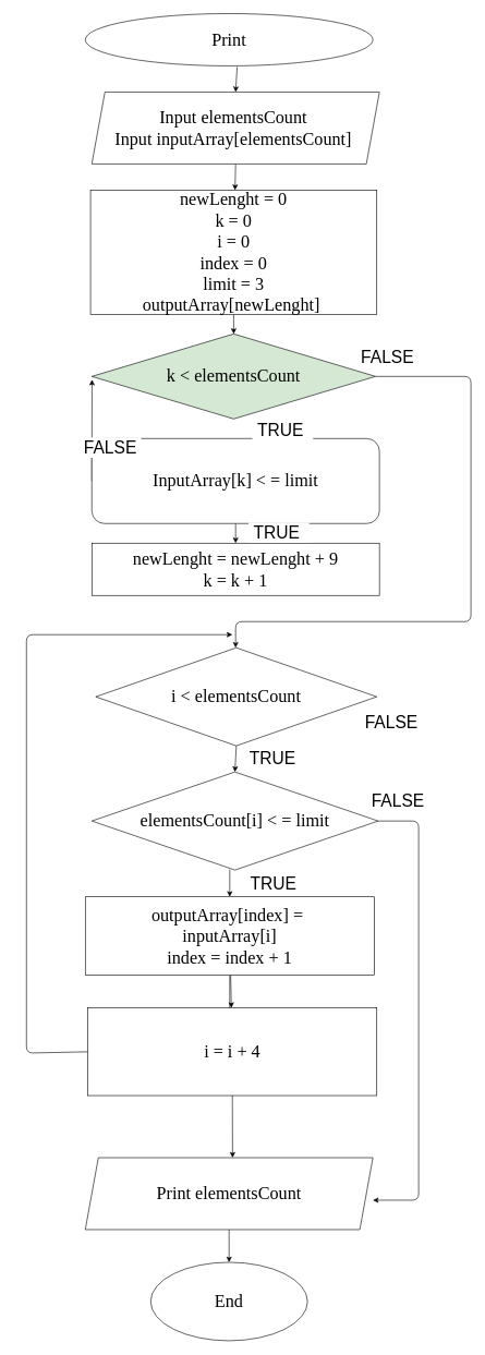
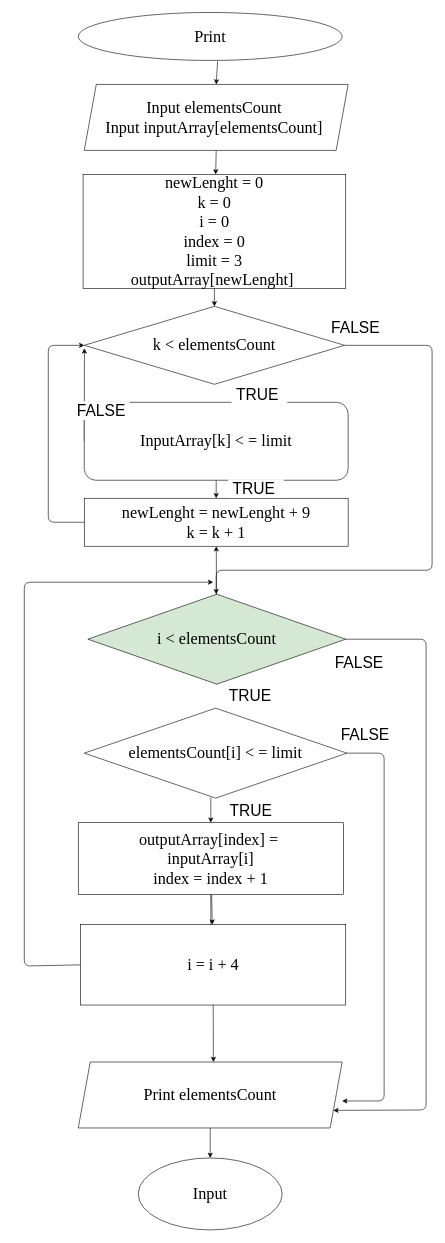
  <mxCell id="0" />
  <mxCell id="1" parent="0" />
  <mxCell id="2" value="" style="edgeStyle=none;html=1;exitX=0.5;exitY=1;exitDx=0;exitDy=0;" parent="1" source="20" target="6" edge="1"><mxGeometry relative="1" as="geometry"><mxPoint x="359" y="240" as="sourcePoint" /></mxGeometry></mxCell>
  <mxCell id="3" style="edgeStyle=none;html=1;exitX=0.528;exitY=1.019;exitDx=0;exitDy=0;entryX=0.5;entryY=0;entryDx=0;entryDy=0;fontSize=14;exitPerimeter=0;" parent="1" source="4" target="20" edge="1"><mxGeometry relative="1" as="geometry" /></mxCell>
  <mxCell id="4" value="Print" style="ellipse;whiteSpace=wrap;html=1;fontFamily=Fira Code;fontSize=27;" parent="1" vertex="1"><mxGeometry x="130" y="20" width="440" height="80" as="geometry" /></mxCell>
  <mxCell id="5" value="" style="edgeStyle=none;html=1;" parent="1" source="6" target="8" edge="1"><mxGeometry relative="1" as="geometry" /></mxCell>
  <mxCell id="6" value="newLenght = 0&lt;br&gt;k = 0&lt;br&gt;i = 0&lt;br&gt;index = 0&lt;br&gt;limit = 3&lt;br&gt;outputArray[newLenght]&amp;nbsp;" style="whiteSpace=wrap;html=1;fontSize=27;fontFamily=Fira Code;" parent="1" vertex="1"><mxGeometry x="138" y="290" width="438" height="190" as="geometry" /></mxCell>
  <mxCell id="7" style="edgeStyle=none;html=1;exitX=1;exitY=0.5;exitDx=0;exitDy=0;fontSize=30;" parent="1" source="8" edge="1"><mxGeometry relative="1" as="geometry"><mxPoint x="360" y="990" as="targetPoint" /><Array as="points"><mxPoint x="720" y="575" /><mxPoint x="720" y="950" /><mxPoint x="360" y="950" /></Array></mxGeometry></mxCell>
- <mxCell id="8" value="k &amp;lt;&amp;nbsp;&lt;span style=&quot;font-family: &amp;#34;fira code&amp;#34;&quot;&gt;elementsC&lt;/span&gt;&lt;span style=&quot;font-family: &amp;#34;fira code&amp;#34;&quot;&gt;ount&lt;/span&gt;" style="rhombus;whiteSpace=wrap;html=1;fontSize=27;fontFamily=Fira Code;fillColor=#d5e8d4;" parent="1" vertex="1"><mxGeometry x="140" y="510" width="434" height="130" as="geometry" /></mxCell>
+ <mxCell id="8" value="k &amp;lt;&amp;nbsp;&lt;span style=&quot;font-family: &amp;#34;fira code&amp;#34;&quot;&gt;elementsC&lt;/span&gt;&lt;span style=&quot;font-family: &amp;#34;fira code&amp;#34;&quot;&gt;ount&lt;/span&gt;" style="rhombus;whiteSpace=wrap;html=1;fontSize=27;fontFamily=Fira Code;" parent="1" vertex="1"><mxGeometry x="140" y="510" width="434" height="130" as="geometry" /></mxCell>
  <mxCell id="9" value="" style="edgeStyle=none;html=1;" parent="1" edge="1"><mxGeometry relative="1" as="geometry"><mxPoint x="351" y="1329.14" as="sourcePoint" /><mxPoint x="351" y="1371" as="targetPoint" /></mxGeometry></mxCell>
  <mxCell id="10" value="&lt;font style=&quot;font-size: 26px&quot;&gt;&amp;nbsp;TRUE&amp;nbsp;&amp;nbsp;&lt;/font&gt;" style="edgeLabel;html=1;align=center;verticalAlign=middle;resizable=0;points=[];fontSize=11;" parent="9" vertex="1" connectable="0"><mxGeometry x="-0.337" y="1" relative="1" as="geometry"><mxPoint x="68" y="8" as="offset" /></mxGeometry></mxCell>
  <mxCell id="11" style="edgeStyle=none;html=1;exitX=1;exitY=0.5;exitDx=0;exitDy=0;" edge="1" parent="1" source="12"><mxGeometry relative="1" as="geometry"><mxPoint x="570" y="1835" as="targetPoint" /><Array as="points"><mxPoint x="640" y="1255" /><mxPoint x="640" y="1835" /></Array></mxGeometry></mxCell>
  <mxCell id="12" value="&lt;span&gt;elementsCount[i] &amp;lt; = limit&lt;/span&gt;" style="rhombus;whiteSpace=wrap;html=1;fontSize=27;fontFamily=Fira Code;" parent="1" vertex="1"><mxGeometry x="140" y="1180" width="438" height="150" as="geometry" /></mxCell>
  <mxCell id="13" value="" style="edgeStyle=none;html=1;fontSize=26;" parent="1" source="15" edge="1"><mxGeometry relative="1" as="geometry"><mxPoint x="351" y="1651" as="targetPoint" /></mxGeometry></mxCell>
  <mxCell id="14" value="" style="edgeStyle=none;html=1;" edge="1" parent="1" source="15" target="18"><mxGeometry relative="1" as="geometry" /></mxCell>
  <mxCell id="15" value="outputArray[index] =&amp;nbsp;&lt;br&gt;inputArray[i]&lt;br&gt;index = index + 1" style="whiteSpace=wrap;html=1;fontSize=27;fontFamily=Fira Code;" parent="1" vertex="1"><mxGeometry x="130" y="1371" width="442" height="120" as="geometry" /></mxCell>
  <mxCell id="16" style="edgeStyle=none;html=1;exitX=0;exitY=0.5;exitDx=0;exitDy=0;" edge="1" parent="1" source="18"><mxGeometry relative="1" as="geometry"><mxPoint x="355" y="970" as="targetPoint" /><Array as="points"><mxPoint x="40" y="1610" /><mxPoint x="40" y="970" /></Array></mxGeometry></mxCell>
  <mxCell id="17" style="edgeStyle=none;html=1;exitX=0.5;exitY=1;exitDx=0;exitDy=0;" edge="1" parent="1" source="18"><mxGeometry relative="1" as="geometry"><mxPoint x="355.333" y="1770" as="targetPoint" /></mxGeometry></mxCell>
  <mxCell id="18" value="i = i + 4" style="whiteSpace=wrap;html=1;fontSize=27;fontFamily=Fira Code;" parent="1" vertex="1"><mxGeometry x="134" y="1541" width="442" height="134" as="geometry" /></mxCell>
- <mxCell id="19" value="End" style="ellipse;whiteSpace=wrap;html=1;fontSize=27;fontFamily=Fira Code;" parent="1" vertex="1"><mxGeometry x="230" y="1930" width="240" height="120" as="geometry" /></mxCell>
+ <mxCell id="19" value="Input" style="ellipse;whiteSpace=wrap;html=1;fontSize=27;fontFamily=Fira Code;" parent="1" vertex="1"><mxGeometry x="230" y="1930" width="240" height="120" as="geometry" /></mxCell>
  <mxCell id="20" value="&lt;span style=&quot;font-size: 27px ; font-family: &amp;#34;fira code&amp;#34;&quot;&gt;Input elementsC&lt;/span&gt;&lt;span style=&quot;font-family: &amp;#34;fira code&amp;#34; ; font-size: 27px&quot;&gt;ount&lt;/span&gt;&lt;span style=&quot;font-family: &amp;#34;fira code&amp;#34; ; font-size: 27px&quot;&gt;&amp;nbsp;&lt;/span&gt;&lt;br style=&quot;font-family: &amp;#34;fira code&amp;#34; ; font-size: 27px&quot;&gt;&lt;span style=&quot;font-family: &amp;#34;fira code&amp;#34; ; font-size: 27px&quot;&gt;Input input&lt;/span&gt;&lt;font face=&quot;fira code&quot;&gt;&lt;span style=&quot;font-size: 27px&quot;&gt;Array[&lt;/span&gt;&lt;/font&gt;&lt;span style=&quot;font-size: 27px ; font-family: &amp;#34;fira code&amp;#34;&quot;&gt;elementsC&lt;/span&gt;&lt;span style=&quot;font-family: &amp;#34;fira code&amp;#34; ; font-size: 27px&quot;&gt;ount&lt;/span&gt;&lt;font face=&quot;fira code&quot;&gt;&lt;span style=&quot;font-size: 27px&quot;&gt;]&amp;nbsp;&lt;/span&gt;&lt;/font&gt;" style="shape=parallelogram;perimeter=parallelogramPerimeter;whiteSpace=wrap;html=1;fixedSize=1;" parent="1" vertex="1"><mxGeometry x="140" y="140" width="440" height="110" as="geometry" /></mxCell>
  <mxCell id="21" style="edgeStyle=none;html=1;exitX=0.5;exitY=1;exitDx=0;exitDy=0;fontSize=30;" parent="1" source="23" edge="1"><mxGeometry relative="1" as="geometry"><mxPoint x="360" y="830" as="targetPoint" /></mxGeometry></mxCell>
  <mxCell id="22" style="edgeStyle=none;html=1;exitX=0;exitY=0.5;exitDx=0;exitDy=0;fontSize=30;" parent="1" source="23" edge="1"><mxGeometry relative="1" as="geometry"><mxPoint x="140.286" y="580" as="targetPoint" /></mxGeometry></mxCell>
  <mxCell id="23" value="&lt;span style=&quot;font-family: &amp;#34;fira code&amp;#34; ; font-size: 27px&quot;&gt;InputArray[k] &amp;lt; = limit&lt;/span&gt;" style="whiteSpace=wrap;html=1;fontSize=14;rounded=1;" parent="1" vertex="1"><mxGeometry x="140" y="670" width="440" height="130" as="geometry" /></mxCell>
  <mxCell id="24" value="&lt;font style=&quot;font-size: 26px&quot;&gt;&amp;nbsp;TRUE&amp;nbsp;&amp;nbsp;&lt;/font&gt;" style="edgeLabel;html=1;align=center;verticalAlign=middle;resizable=0;points=[];fontSize=11;" parent="1" vertex="1" connectable="0"><mxGeometry x="430" y="1210" as="geometry"><mxPoint x="1" y="-554" as="offset" /></mxGeometry></mxCell>
+ <mxCell id="25" style="edgeStyle=none;html=1;exitX=0;exitY=0.5;exitDx=0;exitDy=0;fontSize=30;entryX=0;entryY=0.5;entryDx=0;entryDy=0;" parent="1" source="26" target="8" edge="1"><mxGeometry relative="1" as="geometry"><mxPoint x="80" y="570" as="targetPoint" /><Array as="points"><mxPoint x="80" y="870" /><mxPoint x="80" y="575" /></Array></mxGeometry></mxCell>
  <mxCell id="26" value="newLenght&amp;nbsp;= newLenght + 9&lt;br&gt;k = k + 1" style="whiteSpace=wrap;html=1;fontSize=27;fontFamily=Fira Code;" parent="1" vertex="1"><mxGeometry x="140" y="830" width="440" height="80" as="geometry" /></mxCell>
  <mxCell id="27" value="&lt;font style=&quot;font-size: 26px&quot;&gt;&amp;nbsp;TRUE&amp;nbsp;&amp;nbsp;&lt;/font&gt;" style="edgeLabel;html=1;align=center;verticalAlign=middle;resizable=0;points=[];fontSize=11;" parent="1" vertex="1" connectable="0"><mxGeometry x="670" y="810" as="geometry"><mxPoint x="-245" y="3" as="offset" /></mxGeometry></mxCell>
  <mxCell id="28" value="&amp;nbsp;FALSE&amp;nbsp;" style="edgeLabel;html=1;align=center;verticalAlign=middle;resizable=0;points=[];fontSize=26;" parent="1" vertex="1" connectable="0"><mxGeometry x="20" y="850.001" as="geometry"><mxPoint x="571" y="-305" as="offset" /></mxGeometry></mxCell>
  <mxCell id="29" value="&amp;nbsp;FALSE&amp;nbsp;" style="edgeLabel;html=1;align=center;verticalAlign=middle;resizable=0;points=[];fontSize=26;" parent="1" vertex="1" connectable="0"><mxGeometry x="40" y="870.001" as="geometry"><mxPoint x="127" y="-187" as="offset" /></mxGeometry></mxCell>
- <mxCell id="30" style="edgeStyle=none;html=1;exitX=0.5;exitY=1;exitDx=0;exitDy=0;entryX=0.5;entryY=0;entryDx=0;entryDy=0;fontSize=30;" parent="1" source="32" target="12" edge="1"><mxGeometry relative="1" as="geometry" /></mxCell>
- <mxCell id="32" value="&lt;span&gt;i &amp;lt; elementsCount&lt;/span&gt;" style="rhombus;whiteSpace=wrap;html=1;fontSize=27;fontFamily=Fira Code;" parent="1" vertex="1"><mxGeometry x="146" y="990" width="430" height="150" as="geometry" /></mxCell>
+ <mxCell id="30" style="edgeStyle=none;html=1;exitX=0.5;exitY=1;exitDx=0;exitDy=0;fontSize=30;" parent="1" source="32" target="26" edge="1"><mxGeometry relative="1" as="geometry" /></mxCell>
+ <mxCell id="31" style="edgeStyle=none;html=1;exitX=1;exitY=0.5;exitDx=0;exitDy=0;entryX=1;entryY=0.75;entryDx=0;entryDy=0;" edge="1" parent="1" source="32" target="34"><mxGeometry relative="1" as="geometry"><mxPoint x="570" y="1850" as="targetPoint" /><Array as="points"><mxPoint x="710" y="1065" /><mxPoint x="710" y="1850" /></Array></mxGeometry></mxCell>
+ <mxCell id="32" value="&lt;span&gt;i &amp;lt; elementsCount&lt;/span&gt;" style="rhombus;whiteSpace=wrap;html=1;fontSize=27;fontFamily=Fira Code;fillColor=#d5e8d4;" parent="1" vertex="1"><mxGeometry x="146" y="990" width="430" height="150" as="geometry" /></mxCell>
  <mxCell id="33" style="edgeStyle=none;html=1;exitX=0.5;exitY=1;exitDx=0;exitDy=0;" edge="1" parent="1" source="34"><mxGeometry relative="1" as="geometry"><mxPoint x="350" y="1930" as="targetPoint" /></mxGeometry></mxCell>
  <mxCell id="34" value="&lt;font face=&quot;fira code&quot;&gt;&lt;span style=&quot;font-size: 27px&quot;&gt;Print elementsCount&lt;/span&gt;&lt;/font&gt;" style="shape=parallelogram;perimeter=parallelogramPerimeter;whiteSpace=wrap;html=1;fixedSize=1;" vertex="1" parent="1"><mxGeometry x="130" y="1770" width="440" height="110" as="geometry" /></mxCell>
  <mxCell id="35" value="&lt;font style=&quot;font-size: 26px&quot;&gt;&amp;nbsp;TRUE&amp;nbsp;&amp;nbsp;&lt;/font&gt;" style="edgeLabel;html=1;align=center;verticalAlign=middle;resizable=0;points=[];fontSize=11;" vertex="1" connectable="0" parent="1"><mxGeometry x="440" y="1360.473" as="geometry"><mxPoint x="-21" y="-201" as="offset" /></mxGeometry></mxCell>
  <mxCell id="36" value="&amp;nbsp;FALSE&amp;nbsp;" style="edgeLabel;html=1;align=center;verticalAlign=middle;resizable=0;points=[];fontSize=26;" vertex="1" connectable="0" parent="1"><mxGeometry x="480" y="1410.001" as="geometry"><mxPoint x="127" y="-187" as="offset" /></mxGeometry></mxCell>
  <mxCell id="37" value="&amp;nbsp;FALSE&amp;nbsp;" style="edgeLabel;html=1;align=center;verticalAlign=middle;resizable=0;points=[];fontSize=26;" vertex="1" connectable="0" parent="1"><mxGeometry x="470" y="1290.001" as="geometry"><mxPoint x="127" y="-187" as="offset" /></mxGeometry></mxCell>
